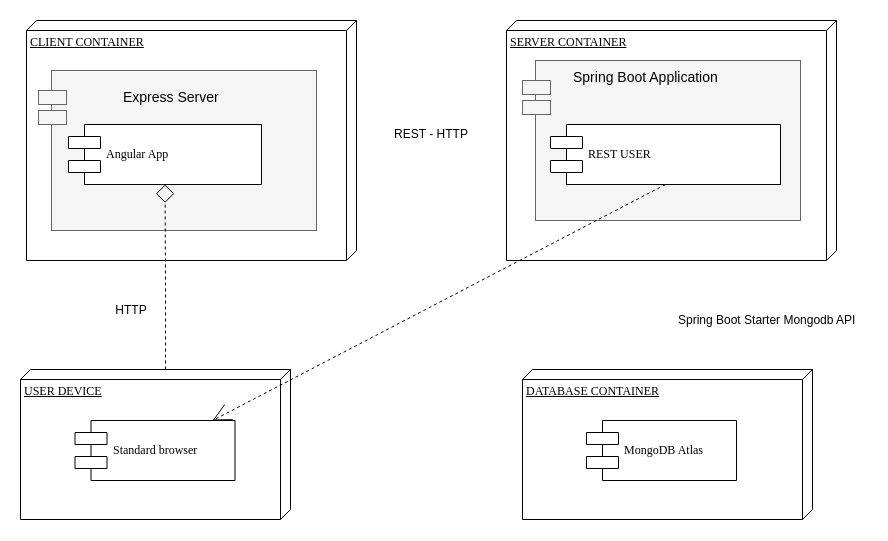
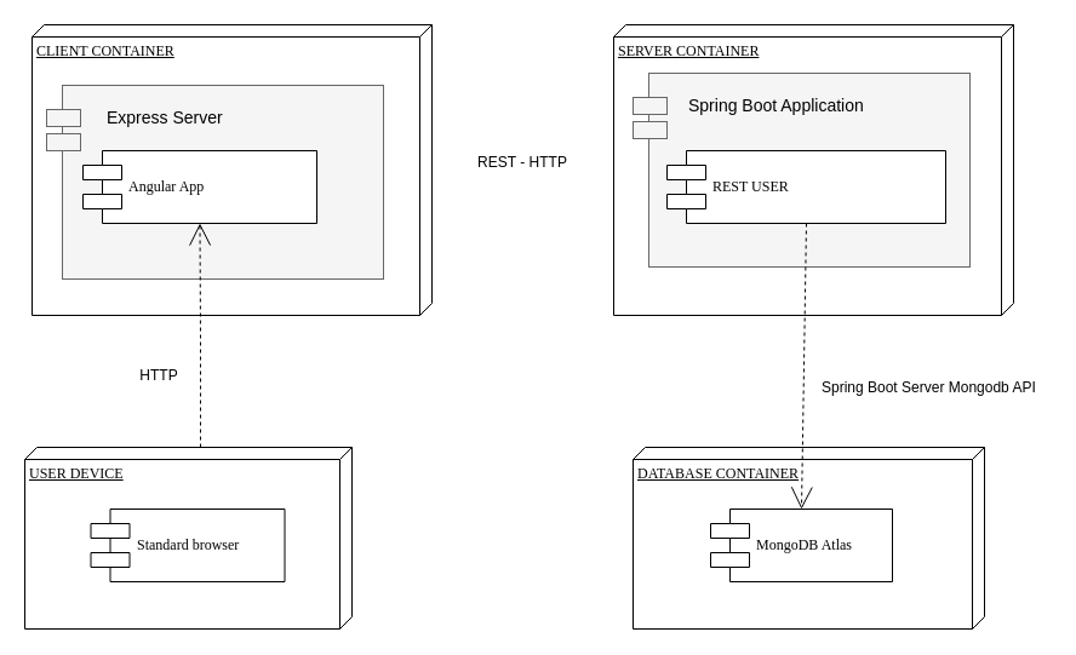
  <mxCell id="0" />
  <mxCell id="1" parent="0" />
  <mxCell id="2" value="SERVER CONTAINER" style="verticalAlign=top;align=left;spacingTop=8;spacingLeft=2;spacingRight=12;shape=cube;size=10;direction=south;fontStyle=4;html=1;rounded=0;shadow=0;comic=0;labelBackgroundColor=none;strokeColor=#000000;strokeWidth=1;fillColor=#ffffff;fontFamily=Verdana;fontSize=12;fontColor=#000000;" parent="1" vertex="1"><mxGeometry x="506" y="20" width="330" height="240" as="geometry" /></mxCell>
  <mxCell id="3" value="" style="rounded=0;whiteSpace=wrap;html=1;fillColor=#f5f5f5;strokeColor=#666666;fontColor=#333333;" vertex="1" parent="1"><mxGeometry x="535" y="60" width="265" height="160" as="geometry" /></mxCell>
  <mxCell id="4" value="CLIENT CONTAINER" style="verticalAlign=top;align=left;spacingTop=8;spacingLeft=2;spacingRight=12;shape=cube;size=10;direction=south;fontStyle=4;html=1;rounded=0;shadow=0;comic=0;labelBackgroundColor=none;strokeColor=#000000;strokeWidth=1;fillColor=#ffffff;fontFamily=Verdana;fontSize=12;fontColor=#000000;" parent="1" vertex="1"><mxGeometry x="26" y="20" width="330" height="240" as="geometry" /></mxCell>
  <mxCell id="5" value="" style="rounded=0;whiteSpace=wrap;html=1;fillColor=#f5f5f5;strokeColor=#666666;fontColor=#333333;" vertex="1" parent="1"><mxGeometry x="51" y="70" width="265" height="160" as="geometry" /></mxCell>
  <mxCell id="6" value="USER DEVICE" style="verticalAlign=top;align=left;spacingTop=8;spacingLeft=2;spacingRight=12;shape=cube;size=10;direction=south;fontStyle=4;html=1;rounded=0;shadow=0;comic=0;labelBackgroundColor=none;strokeColor=#000000;strokeWidth=1;fillColor=#ffffff;fontFamily=Verdana;fontSize=12;fontColor=#000000;" parent="1" vertex="1"><mxGeometry x="20" y="369" width="270" height="150" as="geometry" /></mxCell>
  <mxCell id="7" value="Angular App" style="shape=component;align=left;spacingLeft=36;rounded=0;shadow=0;comic=0;labelBackgroundColor=none;strokeColor=#000000;strokeWidth=1;fillColor=#ffffff;fontFamily=Verdana;fontSize=12;fontColor=#000000;html=1;" parent="1" vertex="1"><mxGeometry x="68" y="124" width="193" height="60" as="geometry" /></mxCell>
  <mxCell id="8" value="REST USER" style="shape=component;align=left;spacingLeft=36;rounded=0;shadow=0;comic=0;labelBackgroundColor=none;strokeColor=#000000;strokeWidth=1;fillColor=#ffffff;fontFamily=Verdana;fontSize=12;fontColor=#000000;html=1;" parent="1" vertex="1"><mxGeometry x="550" y="124" width="230" height="60" as="geometry" /></mxCell>
  <mxCell id="9" value="Standard browser" style="shape=component;align=left;spacingLeft=36;rounded=0;shadow=0;comic=0;labelBackgroundColor=none;strokeColor=#000000;strokeWidth=1;fillColor=#ffffff;fontFamily=Verdana;fontSize=12;fontColor=#000000;html=1;" parent="1" vertex="1"><mxGeometry x="74.5" y="420" width="160" height="60" as="geometry" /></mxCell>
- <mxCell id="10" style="edgeStyle=orthogonalEdgeStyle;rounded=0;html=1;labelBackgroundColor=none;startArrow=none;startFill=0;startSize=8;endArrow=diamond;endFill=0;endSize=16;fontFamily=Verdana;fontSize=12;dashed=1;exitX=0;exitY=0;exitDx=0;exitDy=125;exitPerimeter=0;entryX=0.5;entryY=1;entryDx=0;entryDy=0;" parent="1" source="6" target="7" edge="1"><mxGeometry relative="1" as="geometry"><Array as="points" /><mxPoint x="236" y="280" as="targetPoint" /></mxGeometry></mxCell>
+ <mxCell id="10" style="edgeStyle=orthogonalEdgeStyle;rounded=0;html=1;labelBackgroundColor=none;startArrow=none;startFill=0;startSize=8;endArrow=open;endFill=0;endSize=16;fontFamily=Verdana;fontSize=12;dashed=1;exitX=0;exitY=0;exitDx=0;exitDy=125;exitPerimeter=0;entryX=0.5;entryY=1;entryDx=0;entryDy=0;" parent="1" source="6" target="7" edge="1"><mxGeometry relative="1" as="geometry"><Array as="points" /><mxPoint x="236" y="280" as="targetPoint" /></mxGeometry></mxCell>
  <mxCell id="11" value="DATABASE CONTAINER" style="verticalAlign=top;align=left;spacingTop=8;spacingLeft=2;spacingRight=12;shape=cube;size=10;direction=south;fontStyle=4;html=1;rounded=0;shadow=0;comic=0;labelBackgroundColor=none;strokeColor=#000000;strokeWidth=1;fillColor=#ffffff;fontFamily=Verdana;fontSize=12;fontColor=#000000;" vertex="1" parent="1"><mxGeometry x="522" y="369" width="290" height="150" as="geometry" /></mxCell>
  <mxCell id="12" value="MongoDB Atlas" style="shape=component;align=left;spacingLeft=36;rounded=0;shadow=0;comic=0;labelBackgroundColor=none;strokeColor=#000000;strokeWidth=1;fillColor=#ffffff;fontFamily=Verdana;fontSize=12;fontColor=#000000;html=1;" vertex="1" parent="1"><mxGeometry x="586" y="420" width="150" height="60" as="geometry" /></mxCell>
  <mxCell id="13" value="REST - HTTP" style="text;html=1;strokeColor=none;fillColor=none;align=center;verticalAlign=middle;whiteSpace=wrap;rounded=0;rotation=0;" vertex="1" parent="1"><mxGeometry x="386" y="124" width="90" height="20" as="geometry" /></mxCell>
- <mxCell id="14" style="edgeStyle=none;rounded=0;html=1;dashed=1;labelBackgroundColor=none;startArrow=none;startFill=0;startSize=8;endArrow=open;endFill=0;endSize=16;fontFamily=Verdana;fontSize=12;exitX=0.5;exitY=1;exitDx=0;exitDy=0;" parent="1" source="8" target="9" edge="1"><mxGeometry relative="1" as="geometry"><mxPoint x="1136" y="510" as="sourcePoint" /><mxPoint x="856" y="390" as="targetPoint" /></mxGeometry></mxCell>
+ <mxCell id="14" style="edgeStyle=none;rounded=0;html=1;dashed=1;labelBackgroundColor=none;startArrow=none;startFill=0;startSize=8;endArrow=open;endFill=0;endSize=16;fontFamily=Verdana;fontSize=12;exitX=0.5;exitY=1;exitDx=0;exitDy=0;entryX=0.5;entryY=0;entryDx=0;entryDy=0;" parent="1" source="8" target="12" edge="1"><mxGeometry relative="1" as="geometry"><mxPoint x="1136" y="510" as="sourcePoint" /><mxPoint x="856" y="390" as="targetPoint" /></mxGeometry></mxCell>
  <mxCell id="15" value="" style="rounded=0;whiteSpace=wrap;html=1;fillColor=#f5f5f5;strokeColor=#666666;fontColor=#333333;" vertex="1" parent="1"><mxGeometry x="38" y="90" width="28" height="14" as="geometry" /></mxCell>
  <mxCell id="16" value="" style="rounded=0;whiteSpace=wrap;html=1;fillColor=#f5f5f5;strokeColor=#666666;fontColor=#333333;" vertex="1" parent="1"><mxGeometry x="38" y="110" width="28" height="14" as="geometry" /></mxCell>
- <mxCell id="17" value="&lt;font style=&quot;font-size: 14px&quot;&gt;Express Server&lt;/font&gt;" style="text;html=1;strokeColor=none;fillColor=none;align=left;verticalAlign=middle;whiteSpace=wrap;rounded=0;" vertex="1" parent="1"><mxGeometry x="121" y="87" width="121" height="20" as="geometry" /></mxCell>
+ <mxCell id="17" value="&lt;font style=&quot;font-size: 14px&quot;&gt;Express Server&lt;/font&gt;" style="text;html=1;strokeColor=none;fillColor=none;align=left;verticalAlign=middle;whiteSpace=wrap;rounded=0;" vertex="1" parent="1"><mxGeometry x="86" y="87" width="121" height="20" as="geometry" /></mxCell>
  <mxCell id="18" value="" style="rounded=0;whiteSpace=wrap;html=1;fillColor=#f5f5f5;strokeColor=#666666;fontColor=#333333;" vertex="1" parent="1"><mxGeometry x="522" y="80" width="28" height="14" as="geometry" /></mxCell>
  <mxCell id="19" value="" style="rounded=0;whiteSpace=wrap;html=1;fillColor=#f5f5f5;strokeColor=#666666;fontColor=#333333;" vertex="1" parent="1"><mxGeometry x="522" y="100" width="28" height="14" as="geometry" /></mxCell>
- <mxCell id="20" value="&lt;font style=&quot;font-size: 14px&quot;&gt;Spring Boot Application&lt;/font&gt;" style="text;html=1;strokeColor=none;fillColor=none;align=left;verticalAlign=middle;whiteSpace=wrap;rounded=0;" vertex="1" parent="1"><mxGeometry x="571" y="67" width="182" height="20" as="geometry" /></mxCell>
- <mxCell id="21" value="Spring Boot Starter Mongodb API" style="text;html=1;resizable=0;points=[];autosize=1;align=left;verticalAlign=top;spacingTop=-4;" vertex="1" parent="1"><mxGeometry x="676" y="310" width="190" height="20" as="geometry" /></mxCell>
+ <mxCell id="20" value="&lt;font style=&quot;font-size: 14px&quot;&gt;Spring Boot Application&lt;/font&gt;" style="text;html=1;strokeColor=none;fillColor=none;align=left;verticalAlign=middle;whiteSpace=wrap;rounded=0;" vertex="1" parent="1"><mxGeometry x="566" y="77" width="182" height="20" as="geometry" /></mxCell>
+ <mxCell id="21" value="Spring Boot Server Mongodb API" style="text;html=1;resizable=0;points=[];autosize=1;align=left;verticalAlign=top;spacingTop=-4;" vertex="1" parent="1"><mxGeometry x="676" y="310" width="190" height="20" as="geometry" /></mxCell>
  <mxCell id="22" value="HTTP" style="text;html=1;strokeColor=none;fillColor=none;align=center;verticalAlign=middle;whiteSpace=wrap;rounded=0;rotation=0;" vertex="1" parent="1"><mxGeometry x="86" y="300" width="90" height="20" as="geometry" /></mxCell>
